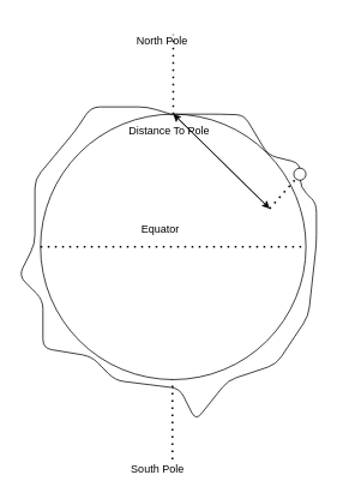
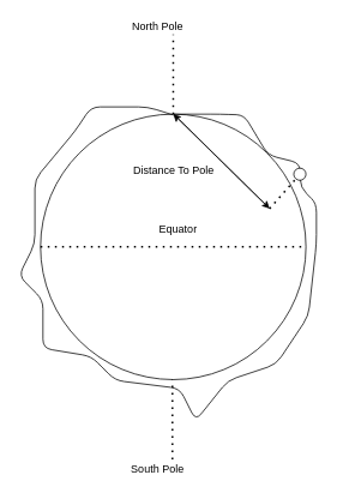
  <mxCell id="0" />
  <mxCell id="1" parent="0" />
  <mxCell id="2" value="" style="group" vertex="1" connectable="0" parent="1"><mxGeometry x="20" y="20" width="331.06" height="510" as="geometry" /></mxCell>
  <mxCell id="3" value="" style="ellipse;whiteSpace=wrap;html=1;aspect=fixed;" vertex="1" parent="2"><mxGeometry x="24.158" y="106.474" width="295.259" height="295.259" as="geometry" /></mxCell>
  <mxCell id="4" value="" style="endArrow=none;html=1;rounded=1;exitX=0.5;exitY=0;exitDx=0;exitDy=0;" edge="1" parent="2" source="3"><mxGeometry width="50" height="50" relative="1" as="geometry"><mxPoint x="196.846" y="223.684" as="sourcePoint" /><mxPoint x="171.793" y="107.368" as="targetPoint" /><Array as="points"><mxPoint x="223.689" y="106.474" /><mxPoint x="250.532" y="107.368" /><mxPoint x="277.375" y="152.105" /><mxPoint x="313.165" y="161.053" /><mxPoint x="313.165" y="187.895" /><mxPoint x="331.06" y="205.789" /><mxPoint x="331.06" y="250.526" /><mxPoint x="322.112" y="331.053" /><mxPoint x="286.322" y="384.737" /><mxPoint x="232.637" y="402.632" /><mxPoint x="196.846" y="447.368" /><mxPoint x="178.951" y="411.579" /><mxPoint x="107.371" y="402.632" /><mxPoint x="80.528" y="375.789" /><mxPoint x="26.843" y="366.842" /><mxPoint x="26.843" y="313.158" /><mxPoint y="286.316" /><mxPoint x="17.895" y="250.526" /><mxPoint x="17.895" y="178.947" /><mxPoint x="62.633" y="125.263" /><mxPoint x="80.528" y="98.421" /><mxPoint x="143.161" y="98.421" /></Array></mxGeometry></mxCell>
  <mxCell id="5" value="" style="endArrow=none;dashed=1;html=1;dashPattern=1 3;strokeWidth=2;rounded=1;exitX=0.5;exitY=0;exitDx=0;exitDy=0;" edge="1" parent="2" source="3"><mxGeometry width="50" height="50" relative="1" as="geometry"><mxPoint x="178.951" y="107.368" as="sourcePoint" /><mxPoint x="171.793" y="17.895" as="targetPoint" /></mxGeometry></mxCell>
  <mxCell id="6" value="" style="endArrow=none;dashed=1;html=1;dashPattern=1 3;strokeWidth=2;rounded=1;exitX=0.5;exitY=0;exitDx=0;exitDy=0;" edge="1" parent="2"><mxGeometry width="50" height="50" relative="1" as="geometry"><mxPoint x="170.899" y="490.316" as="sourcePoint" /><mxPoint x="170.899" y="401.737" as="targetPoint" /></mxGeometry></mxCell>
  <mxCell id="7" value="" style="endArrow=none;dashed=1;html=1;dashPattern=1 3;strokeWidth=2;rounded=1;entryX=1;entryY=0.5;entryDx=0;entryDy=0;" edge="1" parent="2" target="3"><mxGeometry width="50" height="50" relative="1" as="geometry"><mxPoint x="24.158" y="253.891" as="sourcePoint" /><mxPoint x="122.582" y="253.891" as="targetPoint" /></mxGeometry></mxCell>
- <mxCell id="8" value="North Pole" style="text;html=1;align=center;verticalAlign=middle;resizable=0;points=[];autosize=1;strokeColor=none;fillColor=none;" vertex="1" parent="2"><mxGeometry x="124.282" y="15" width="70" height="20" as="geometry" /></mxCell>
+ <mxCell id="8" value="North Pole" style="text;html=1;align=center;verticalAlign=middle;resizable=0;points=[];autosize=1;strokeColor=none;fillColor=none;" vertex="1" parent="2"><mxGeometry x="119.282" width="70" height="20" as="geometry" /></mxCell>
  <mxCell id="9" value="South Pole" style="text;html=1;align=center;verticalAlign=middle;resizable=0;points=[];autosize=1;strokeColor=none;fillColor=none;" vertex="1" parent="2"><mxGeometry x="119.282" y="492.105" width="70" height="20" as="geometry" /></mxCell>
- <mxCell id="10" value="Equator" style="text;html=1;align=center;verticalAlign=middle;resizable=0;points=[];autosize=1;strokeColor=none;fillColor=none;" vertex="1" parent="2"><mxGeometry x="126.786" y="224.997" width="60" height="20" as="geometry" /></mxCell>
+ <mxCell id="10" value="Equator" style="text;html=1;align=center;verticalAlign=middle;resizable=0;points=[];autosize=1;strokeColor=none;fillColor=none;" vertex="1" parent="2"><mxGeometry x="146.786" y="224.997" width="60" height="20" as="geometry" /></mxCell>
  <mxCell id="11" value="" style="ellipse;whiteSpace=wrap;html=1;aspect=fixed;" vertex="1" parent="2"><mxGeometry x="305.89" y="166.5" width="13.53" height="13.53" as="geometry" /></mxCell>
  <mxCell id="12" value="" style="endArrow=classic;html=1;rounded=1;" edge="1" parent="2"><mxGeometry width="50" height="50" relative="1" as="geometry"><mxPoint x="172.497" y="106.5" as="sourcePoint" /><mxPoint x="278.996" y="211.5" as="targetPoint" /></mxGeometry></mxCell>
  <mxCell id="13" value="" style="endArrow=classic;html=1;rounded=1;entryX=0.5;entryY=0;entryDx=0;entryDy=0;" edge="1" parent="2" target="3"><mxGeometry width="50" height="50" relative="1" as="geometry"><mxPoint x="278.996" y="211.5" as="sourcePoint" /><mxPoint x="263.996" y="211.5" as="targetPoint" /></mxGeometry></mxCell>
  <mxCell id="14" value="" style="endArrow=none;dashed=1;html=1;dashPattern=1 3;strokeWidth=2;rounded=1;" edge="1" parent="2" target="11"><mxGeometry width="50" height="50" relative="1" as="geometry"><mxPoint x="278.996" y="211.5" as="sourcePoint" /><mxPoint x="263.996" y="166.5" as="targetPoint" /></mxGeometry></mxCell>
- <mxCell id="15" value="Distance To Pole" style="text;html=1;align=center;verticalAlign=middle;resizable=0;points=[];autosize=1;strokeColor=none;fillColor=none;" vertex="1" parent="2"><mxGeometry x="111.789" y="115.03" width="110" height="20" as="geometry" /></mxCell>
+ <mxCell id="15" value="Distance To Pole" style="text;html=1;align=center;verticalAlign=middle;resizable=0;points=[];autosize=1;strokeColor=none;fillColor=none;" vertex="1" parent="2"><mxGeometry x="116.789" y="160.03" width="110" height="20" as="geometry" /></mxCell>
